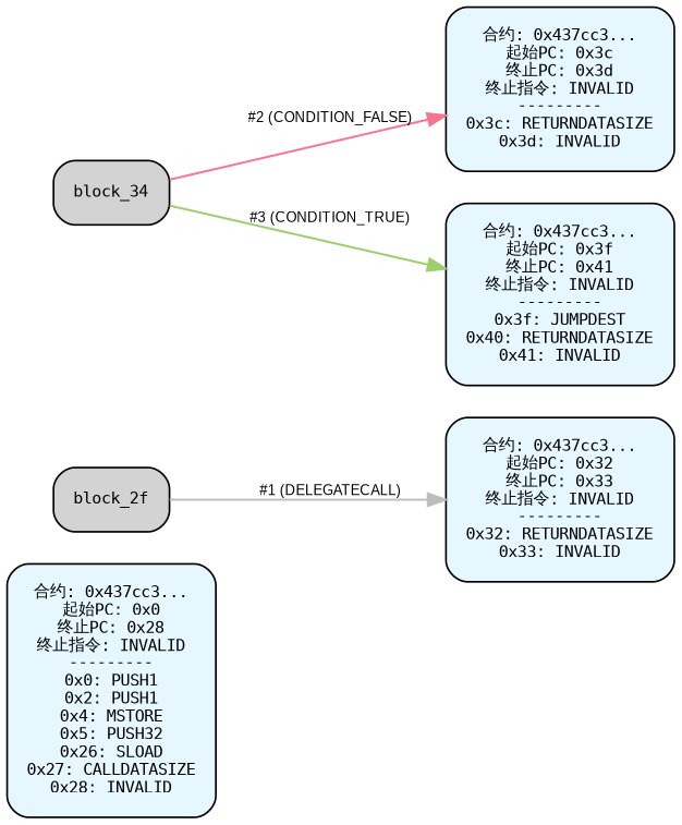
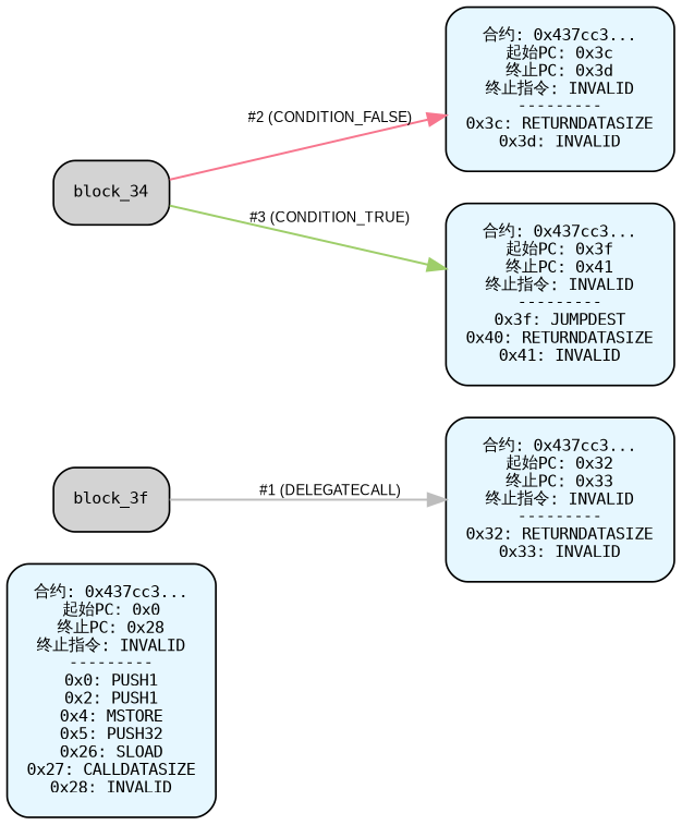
  digraph {
    rankdir=LR
    node [fillcolor="#e6f7ff" fontname=Monospace fontsize=9 margin=0.15 shape=box style="filled, rounded"]
    edge [fontname=Arial fontsize=8 penwidth=1.2]
    n1 [label="合约: 0x437cc3...\n起始PC: 0x0\n终止PC: 0x28\n终止指令: INVALID\n---------\n0x0: PUSH1\n0x2: PUSH1\n0x4: MSTORE\n0x5: PUSH32\n0x26: SLOAD\n0x27: CALLDATASIZE\n0x28: INVALID"]
    n2 [label="合约: 0x437cc3...\n起始PC: 0x32\n终止PC: 0x33\n终止指令: INVALID\n---------\n0x32: RETURNDATASIZE\n0x33: INVALID"]
    n3 [label="合约: 0x437cc3...\n起始PC: 0x3c\n终止PC: 0x3d\n终止指令: INVALID\n---------\n0x3c: RETURNDATASIZE\n0x3d: INVALID"]
    n4 [label="合约: 0x437cc3...\n起始PC: 0x3f\n终止PC: 0x41\n终止指令: INVALID\n---------\n0x3f: JUMPDEST\n0x40: RETURNDATASIZE\n0x41: INVALID"]
-   block_2f [fillcolor=""]
+   block_2f [label=block_3f fillcolor=""]
    block_34 [fillcolor=""]
    block_2f -> n2 [color="#bdbdbd" label="#1 (DELEGATECALL)"]
    block_34 -> n3 [color="#f7768e" label="#2 (CONDITION_FALSE)"]
    block_34 -> n4 [color="#9ece6a" label="#3 (CONDITION_TRUE)"]
  }
